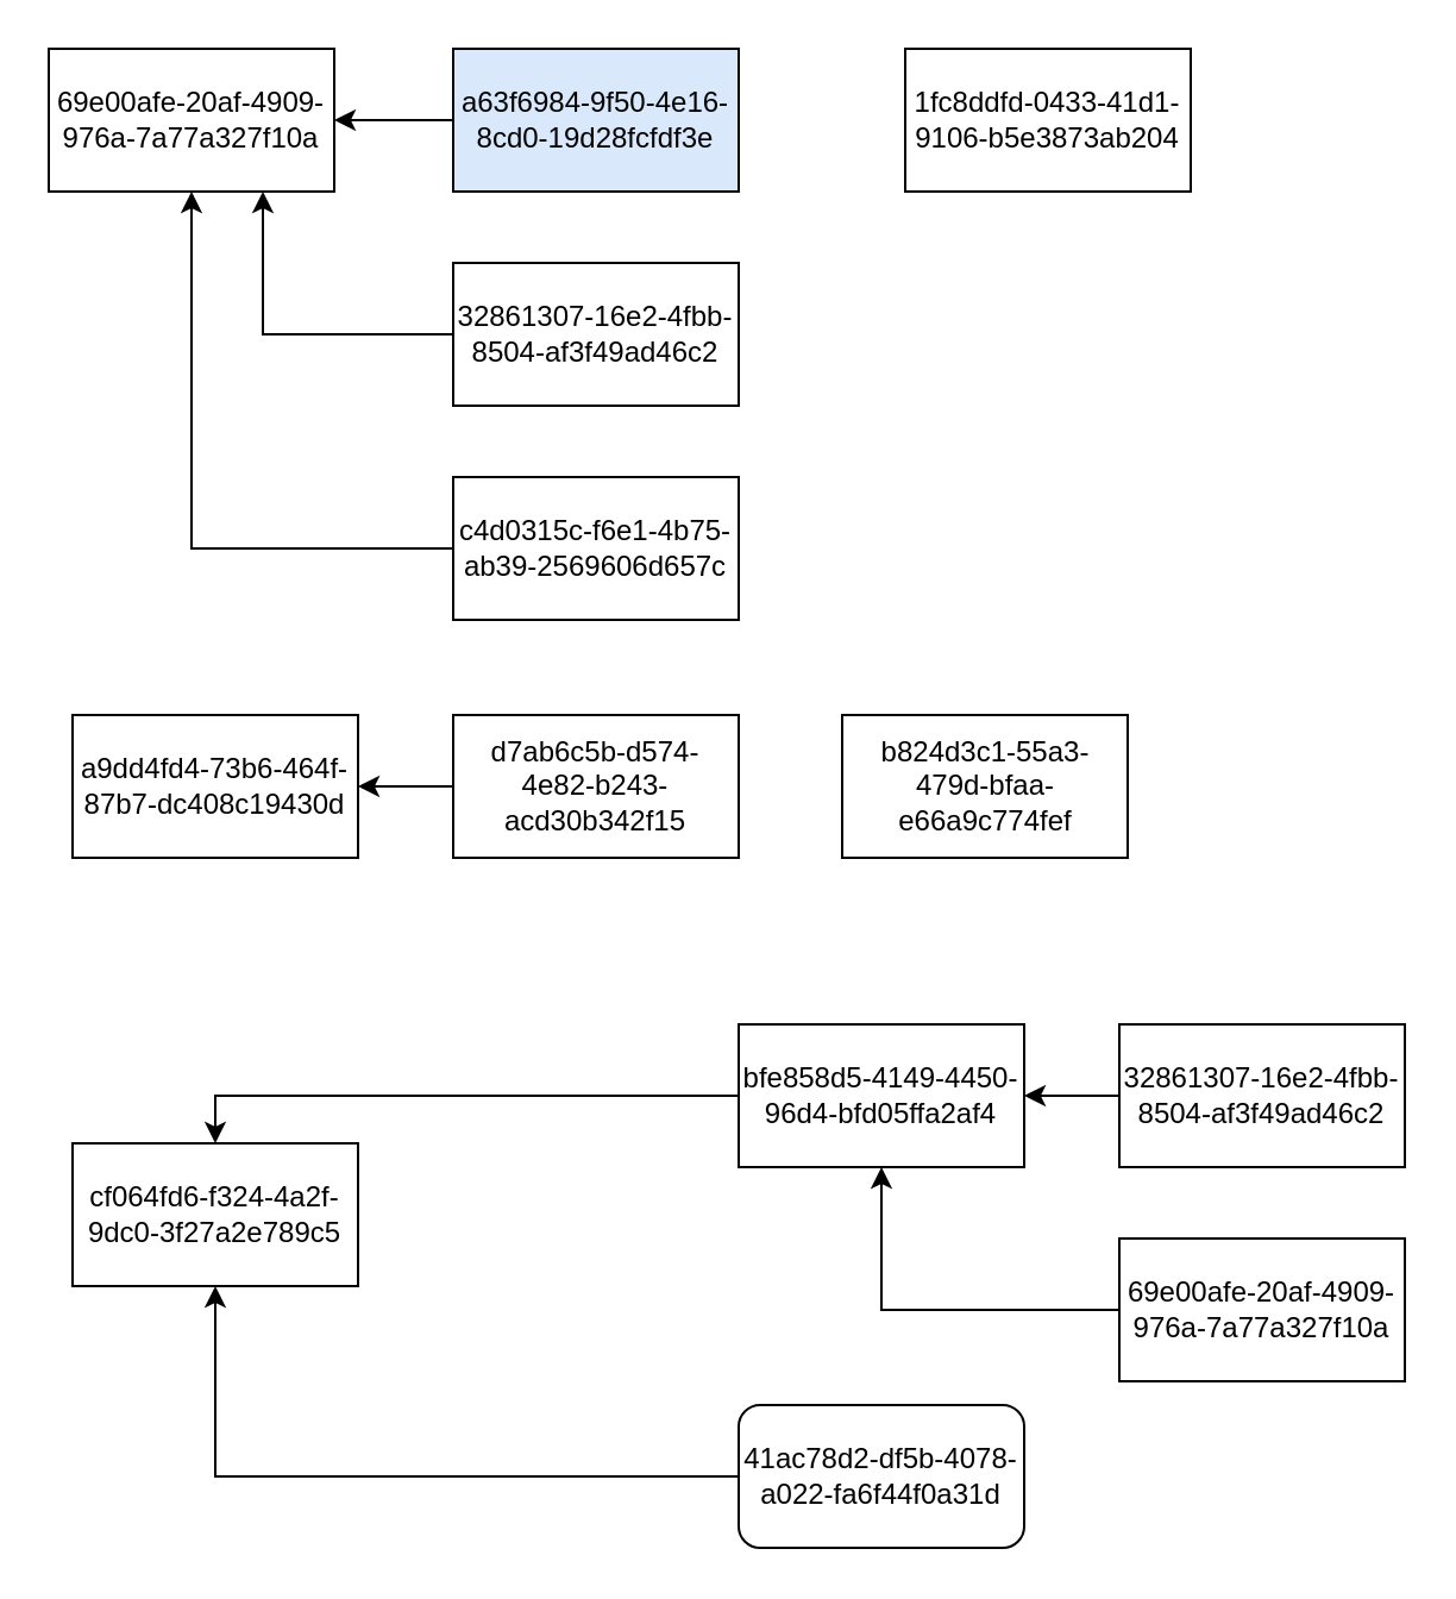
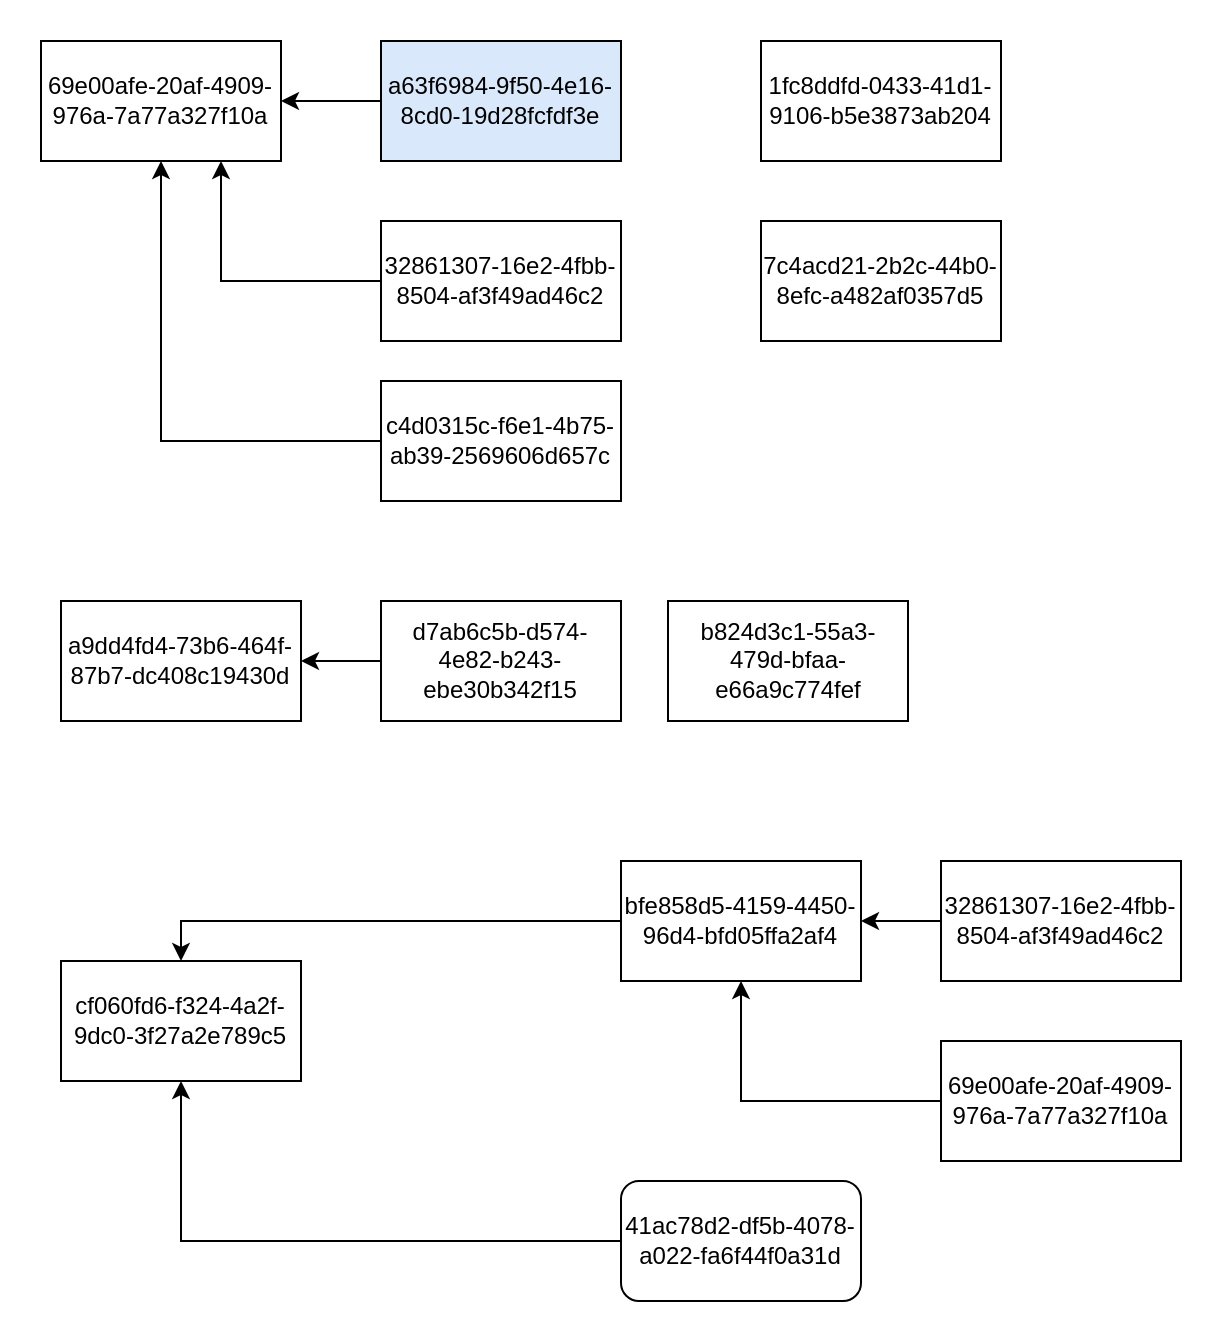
  <mxCell id="0" />
  <mxCell id="1" parent="0" />
  <mxCell id="2" value="69e00afe-20af-4909-976a-7a77a327f10a" style="rounded=0;whiteSpace=wrap;html=1;" vertex="1" parent="1"><mxGeometry x="20" y="20" width="120" height="60" as="geometry" /></mxCell>
  <mxCell id="3" style="edgeStyle=orthogonalEdgeStyle;rounded=0;orthogonalLoop=1;jettySize=auto;html=1;exitX=0;exitY=0.5;exitDx=0;exitDy=0;entryX=1;entryY=0.5;entryDx=0;entryDy=0;" edge="1" parent="1" source="4" target="2"><mxGeometry relative="1" as="geometry" /></mxCell>
  <mxCell id="4" value="a63f6984-9f50-4e16-8cd0-19d28fcfdf3e" style="rounded=0;whiteSpace=wrap;html=1;fillColor=#dae8fc;" vertex="1" parent="1"><mxGeometry x="190" y="20" width="120" height="60" as="geometry" /></mxCell>
  <mxCell id="5" style="edgeStyle=orthogonalEdgeStyle;rounded=0;orthogonalLoop=1;jettySize=auto;html=1;exitX=0;exitY=0.5;exitDx=0;exitDy=0;entryX=0.75;entryY=1;entryDx=0;entryDy=0;" edge="1" parent="1" source="6" target="2"><mxGeometry relative="1" as="geometry" /></mxCell>
  <mxCell id="6" value="32861307-16e2-4fbb-8504-af3f49ad46c2" style="rounded=0;whiteSpace=wrap;html=1;" vertex="1" parent="1"><mxGeometry x="190" y="110" width="120" height="60" as="geometry" /></mxCell>
  <mxCell id="7" style="edgeStyle=orthogonalEdgeStyle;rounded=0;orthogonalLoop=1;jettySize=auto;html=1;exitX=0;exitY=0.5;exitDx=0;exitDy=0;entryX=0.5;entryY=1;entryDx=0;entryDy=0;" edge="1" parent="1" source="8" target="2"><mxGeometry relative="1" as="geometry" /></mxCell>
- <mxCell id="8" value="c4d0315c-f6e1-4b75-ab39-2569606d657c" style="rounded=0;whiteSpace=wrap;html=1;" vertex="1" parent="1"><mxGeometry x="190" y="200" width="120" height="60" as="geometry" /></mxCell>
+ <mxCell id="8" value="c4d0315c-f6e1-4b75-ab39-2569606d657c" style="rounded=0;whiteSpace=wrap;html=1;" vertex="1" parent="1"><mxGeometry x="190" y="190" width="120" height="60" as="geometry" /></mxCell>
  <mxCell id="9" value="a9dd4fd4-73b6-464f-87b7-dc408c19430d" style="rounded=0;whiteSpace=wrap;html=1;" vertex="1" parent="1"><mxGeometry x="30" y="300" width="120" height="60" as="geometry" /></mxCell>
  <mxCell id="10" style="edgeStyle=orthogonalEdgeStyle;rounded=0;orthogonalLoop=1;jettySize=auto;html=1;exitX=0;exitY=0.5;exitDx=0;exitDy=0;entryX=1;entryY=0.5;entryDx=0;entryDy=0;" edge="1" parent="1" source="11" target="9"><mxGeometry relative="1" as="geometry" /></mxCell>
- <mxCell id="11" value="d7ab6c5b-d574-4e82-b243-acd30b342f15" style="rounded=0;whiteSpace=wrap;html=1;" vertex="1" parent="1"><mxGeometry x="190" y="300" width="120" height="60" as="geometry" /></mxCell>
- <mxCell id="12" value="b824d3c1-55a3-479d-bfaa-e66a9c774fef" style="rounded=0;whiteSpace=wrap;html=1;" vertex="1" parent="1"><mxGeometry x="353.5" y="300" width="120" height="60" as="geometry" /></mxCell>
+ <mxCell id="11" value="d7ab6c5b-d574-4e82-b243-ebe30b342f15" style="rounded=0;whiteSpace=wrap;html=1;" vertex="1" parent="1"><mxGeometry x="190" y="300" width="120" height="60" as="geometry" /></mxCell>
+ <mxCell id="12" value="b824d3c1-55a3-479d-bfaa-e66a9c774fef" style="rounded=0;whiteSpace=wrap;html=1;" vertex="1" parent="1"><mxGeometry x="333.5" y="300" width="120" height="60" as="geometry" /></mxCell>
  <mxCell id="13" style="edgeStyle=orthogonalEdgeStyle;rounded=0;orthogonalLoop=1;jettySize=auto;html=1;exitX=0;exitY=0.5;exitDx=0;exitDy=0;entryX=0.5;entryY=0;entryDx=0;entryDy=0;" edge="1" parent="1" source="14" target="19"><mxGeometry relative="1" as="geometry"><mxPoint x="80" y="470" as="targetPoint" /></mxGeometry></mxCell>
- <mxCell id="14" value="bfe858d5-4149-4450-96d4-bfd05ffa2af4" style="rounded=0;whiteSpace=wrap;html=1;" vertex="1" parent="1"><mxGeometry x="310" y="430" width="120" height="60" as="geometry" /></mxCell>
+ <mxCell id="14" value="bfe858d5-4159-4450-96d4-bfd05ffa2af4" style="rounded=0;whiteSpace=wrap;html=1;" vertex="1" parent="1"><mxGeometry x="310" y="430" width="120" height="60" as="geometry" /></mxCell>
  <mxCell id="15" style="edgeStyle=orthogonalEdgeStyle;rounded=0;orthogonalLoop=1;jettySize=auto;html=1;exitX=0;exitY=0.5;exitDx=0;exitDy=0;entryX=1;entryY=0.5;entryDx=0;entryDy=0;" edge="1" parent="1" source="16" target="14"><mxGeometry relative="1" as="geometry" /></mxCell>
  <mxCell id="16" value="32861307-16e2-4fbb-8504-af3f49ad46c2" style="rounded=0;whiteSpace=wrap;html=1;" vertex="1" parent="1"><mxGeometry x="470" y="430" width="120" height="60" as="geometry" /></mxCell>
  <mxCell id="17" style="edgeStyle=orthogonalEdgeStyle;rounded=0;orthogonalLoop=1;jettySize=auto;html=1;exitX=0;exitY=0.5;exitDx=0;exitDy=0;entryX=0.5;entryY=1;entryDx=0;entryDy=0;" edge="1" parent="1" source="18" target="14"><mxGeometry relative="1" as="geometry" /></mxCell>
  <mxCell id="18" value="69e00afe-20af-4909-976a-7a77a327f10a" style="rounded=0;whiteSpace=wrap;html=1;" vertex="1" parent="1"><mxGeometry x="470" y="520" width="120" height="60" as="geometry" /></mxCell>
- <mxCell id="19" value="cf064fd6-f324-4a2f-9dc0-3f27a2e789c5" style="rounded=0;whiteSpace=wrap;html=1;" vertex="1" parent="1"><mxGeometry x="30" y="480" width="120" height="60" as="geometry" /></mxCell>
+ <mxCell id="19" value="cf060fd6-f324-4a2f-9dc0-3f27a2e789c5" style="rounded=0;whiteSpace=wrap;html=1;" vertex="1" parent="1"><mxGeometry x="30" y="480" width="120" height="60" as="geometry" /></mxCell>
  <mxCell id="20" style="edgeStyle=orthogonalEdgeStyle;rounded=0;orthogonalLoop=1;jettySize=auto;html=1;exitX=0;exitY=0.5;exitDx=0;exitDy=0;entryX=0.5;entryY=1;entryDx=0;entryDy=0;" edge="1" parent="1" source="21" target="19"><mxGeometry relative="1" as="geometry" /></mxCell>
  <mxCell id="21" value="41ac78d2-df5b-4078-a022-fa6f44f0a31d" style="whiteSpace=wrap;html=1;rounded=1;" vertex="1" parent="1"><mxGeometry x="310" y="590" width="120" height="60" as="geometry" /></mxCell>
  <mxCell id="22" value="1fc8ddfd-0433-41d1-9106-b5e3873ab204" style="rounded=0;whiteSpace=wrap;html=1;" vertex="1" parent="1"><mxGeometry x="380" y="20" width="120" height="60" as="geometry" /></mxCell>
+ <mxCell id="23" value="7c4acd21-2b2c-44b0-8efc-a482af0357d5" style="rounded=0;whiteSpace=wrap;html=1;" vertex="1" parent="1"><mxGeometry x="380" y="110" width="120" height="60" as="geometry" /></mxCell>
